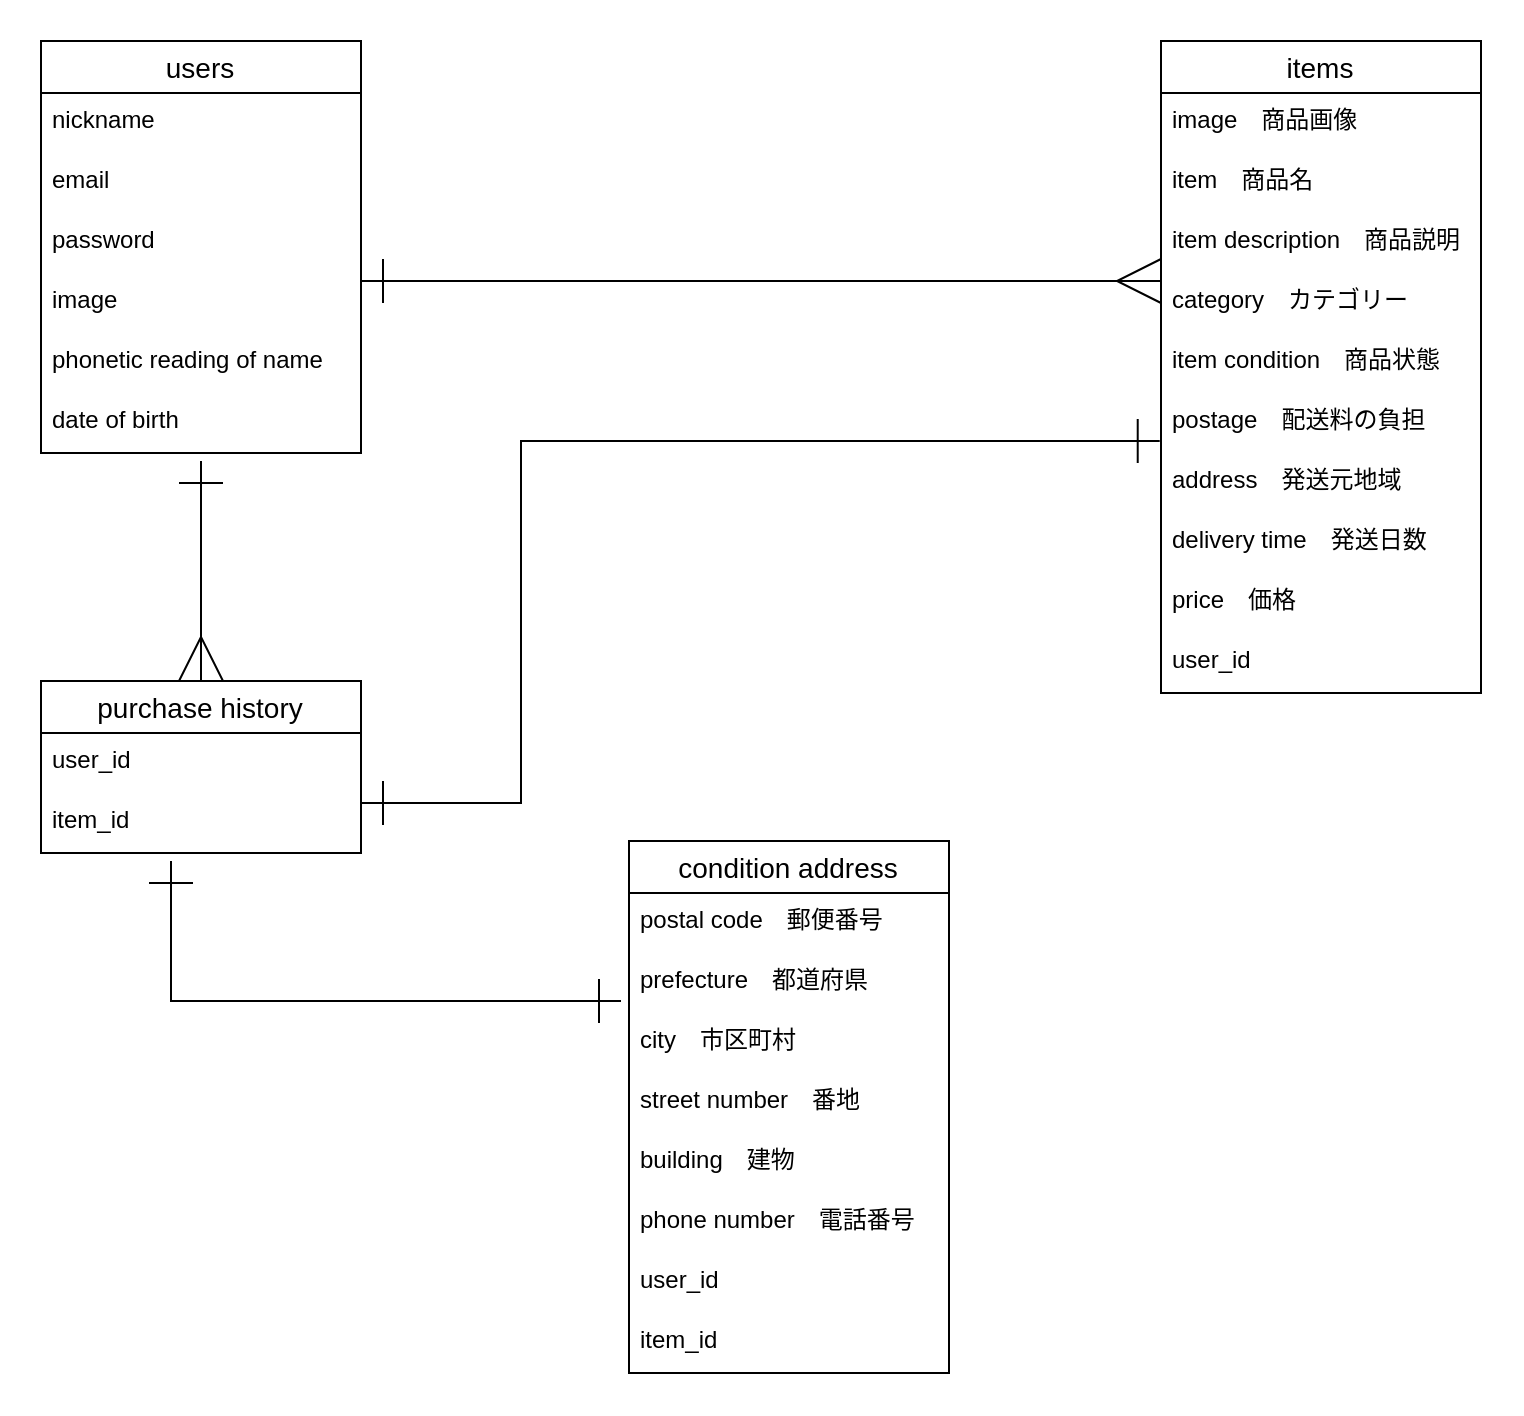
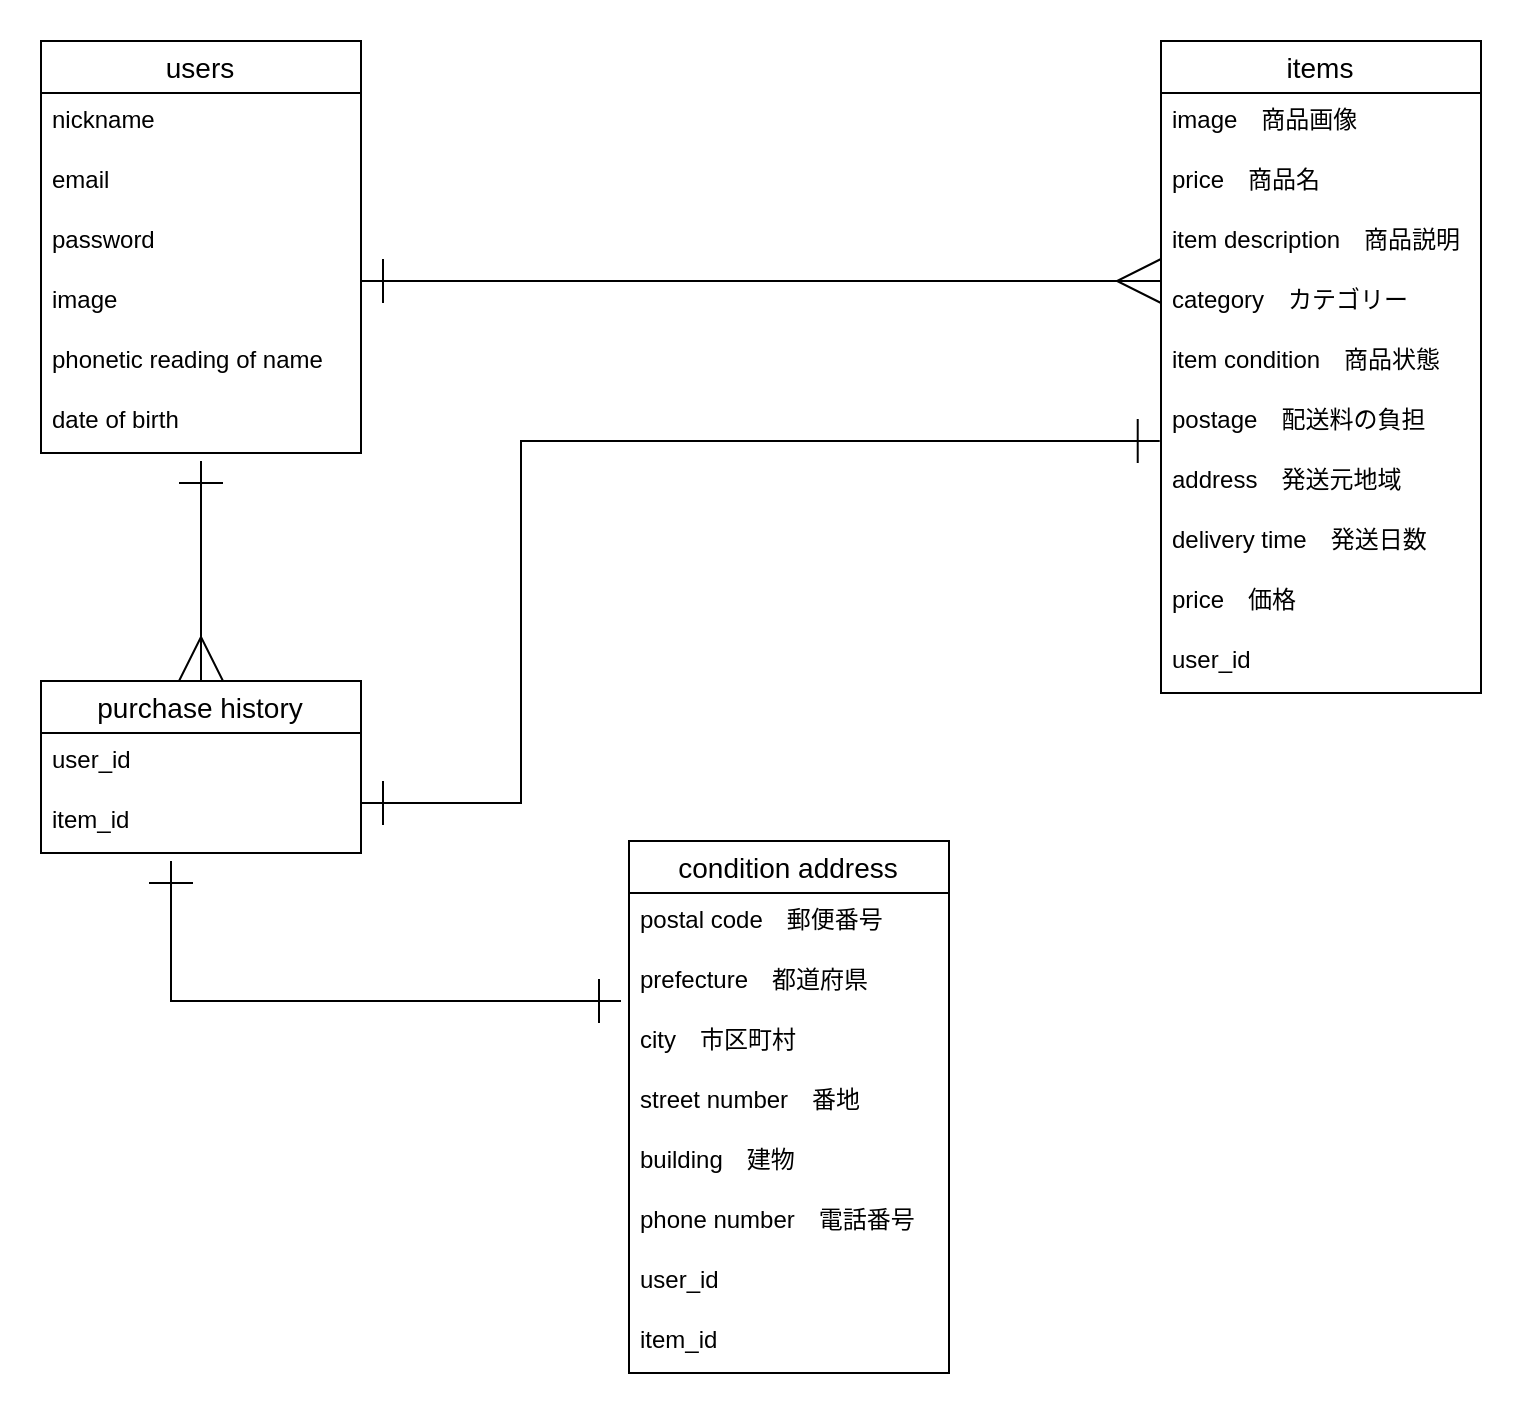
  <mxCell id="0" />
  <mxCell id="1" parent="0" />
  <mxCell id="2" value="users" style="swimlane;fontStyle=0;childLayout=stackLayout;horizontal=1;startSize=26;horizontalStack=0;resizeParent=1;resizeParentMax=0;resizeLast=0;collapsible=1;marginBottom=0;align=center;fontSize=14;" parent="1" vertex="1"><mxGeometry x="20" y="20" width="160" height="206" as="geometry" /></mxCell>
  <mxCell id="3" value="nickname" style="text;strokeColor=none;fillColor=none;spacingLeft=4;spacingRight=4;overflow=hidden;rotatable=0;points=[[0,0.5],[1,0.5]];portConstraint=eastwest;fontSize=12;" parent="2" vertex="1"><mxGeometry y="26" width="160" height="30" as="geometry" /></mxCell>
  <mxCell id="4" value="email" style="text;strokeColor=none;fillColor=none;spacingLeft=4;spacingRight=4;overflow=hidden;rotatable=0;points=[[0,0.5],[1,0.5]];portConstraint=eastwest;fontSize=12;" parent="2" vertex="1"><mxGeometry y="56" width="160" height="30" as="geometry" /></mxCell>
  <mxCell id="5" value="password" style="text;strokeColor=none;fillColor=none;spacingLeft=4;spacingRight=4;overflow=hidden;rotatable=0;points=[[0,0.5],[1,0.5]];portConstraint=eastwest;fontSize=12;" parent="2" vertex="1"><mxGeometry y="86" width="160" height="30" as="geometry" /></mxCell>
  <mxCell id="6" value="image" style="text;strokeColor=none;fillColor=none;spacingLeft=4;spacingRight=4;overflow=hidden;rotatable=0;points=[[0,0.5],[1,0.5]];portConstraint=eastwest;fontSize=12;" parent="2" vertex="1"><mxGeometry y="116" width="160" height="30" as="geometry" /></mxCell>
  <mxCell id="7" value="phonetic reading of name" style="text;strokeColor=none;fillColor=none;spacingLeft=4;spacingRight=4;overflow=hidden;rotatable=0;points=[[0,0.5],[1,0.5]];portConstraint=eastwest;fontSize=12;" parent="2" vertex="1"><mxGeometry y="146" width="160" height="30" as="geometry" /></mxCell>
  <mxCell id="8" value="date of birth" style="text;strokeColor=none;fillColor=none;spacingLeft=4;spacingRight=4;overflow=hidden;rotatable=0;points=[[0,0.5],[1,0.5]];portConstraint=eastwest;fontSize=12;" parent="2" vertex="1"><mxGeometry y="176" width="160" height="30" as="geometry" /></mxCell>
  <mxCell id="9" value="items" style="swimlane;fontStyle=0;childLayout=stackLayout;horizontal=1;startSize=26;horizontalStack=0;resizeParent=1;resizeParentMax=0;resizeLast=0;collapsible=1;marginBottom=0;align=center;fontSize=14;" parent="1" vertex="1"><mxGeometry x="580" y="20" width="160" height="326" as="geometry" /></mxCell>
  <mxCell id="10" value="image　商品画像" style="text;strokeColor=none;fillColor=none;spacingLeft=4;spacingRight=4;overflow=hidden;rotatable=0;points=[[0,0.5],[1,0.5]];portConstraint=eastwest;fontSize=12;" parent="9" vertex="1"><mxGeometry y="26" width="160" height="30" as="geometry" /></mxCell>
- <mxCell id="11" value="item　商品名" style="text;strokeColor=none;fillColor=none;spacingLeft=4;spacingRight=4;overflow=hidden;rotatable=0;points=[[0,0.5],[1,0.5]];portConstraint=eastwest;fontSize=12;" parent="9" vertex="1"><mxGeometry y="56" width="160" height="30" as="geometry" /></mxCell>
+ <mxCell id="11" value="price　商品名" style="text;strokeColor=none;fillColor=none;spacingLeft=4;spacingRight=4;overflow=hidden;rotatable=0;points=[[0,0.5],[1,0.5]];portConstraint=eastwest;fontSize=12;" parent="9" vertex="1"><mxGeometry y="56" width="160" height="30" as="geometry" /></mxCell>
  <mxCell id="12" value="item description　商品説明" style="text;strokeColor=none;fillColor=none;spacingLeft=4;spacingRight=4;overflow=hidden;rotatable=0;points=[[0,0.5],[1,0.5]];portConstraint=eastwest;fontSize=12;" parent="9" vertex="1"><mxGeometry y="86" width="160" height="30" as="geometry" /></mxCell>
  <mxCell id="13" value="category　カテゴリー" style="text;strokeColor=none;fillColor=none;spacingLeft=4;spacingRight=4;overflow=hidden;rotatable=0;points=[[0,0.5],[1,0.5]];portConstraint=eastwest;fontSize=12;" parent="9" vertex="1"><mxGeometry y="116" width="160" height="30" as="geometry" /></mxCell>
  <mxCell id="14" value="item condition　商品状態" style="text;strokeColor=none;fillColor=none;spacingLeft=4;spacingRight=4;overflow=hidden;rotatable=0;points=[[0,0.5],[1,0.5]];portConstraint=eastwest;fontSize=12;" parent="9" vertex="1"><mxGeometry y="146" width="160" height="30" as="geometry" /></mxCell>
  <mxCell id="15" value="postage　配送料の負担" style="text;strokeColor=none;fillColor=none;spacingLeft=4;spacingRight=4;overflow=hidden;rotatable=0;points=[[0,0.5],[1,0.5]];portConstraint=eastwest;fontSize=12;" parent="9" vertex="1"><mxGeometry y="176" width="160" height="30" as="geometry" /></mxCell>
  <mxCell id="16" value=" address　発送元地域" style="text;strokeColor=none;fillColor=none;spacingLeft=4;spacingRight=4;overflow=hidden;rotatable=0;points=[[0,0.5],[1,0.5]];portConstraint=eastwest;fontSize=12;" parent="9" vertex="1"><mxGeometry y="206" width="160" height="30" as="geometry" /></mxCell>
  <mxCell id="17" value="delivery time　発送日数" style="text;strokeColor=none;fillColor=none;spacingLeft=4;spacingRight=4;overflow=hidden;rotatable=0;points=[[0,0.5],[1,0.5]];portConstraint=eastwest;fontSize=12;" parent="9" vertex="1"><mxGeometry y="236" width="160" height="30" as="geometry" /></mxCell>
  <mxCell id="18" value="price　価格" style="text;strokeColor=none;fillColor=none;spacingLeft=4;spacingRight=4;overflow=hidden;rotatable=0;points=[[0,0.5],[1,0.5]];portConstraint=eastwest;fontSize=12;" parent="9" vertex="1"><mxGeometry y="266" width="160" height="30" as="geometry" /></mxCell>
  <mxCell id="19" value="user_id" style="text;strokeColor=none;fillColor=none;spacingLeft=4;spacingRight=4;overflow=hidden;rotatable=0;points=[[0,0.5],[1,0.5]];portConstraint=eastwest;fontSize=12;" parent="9" vertex="1"><mxGeometry y="296" width="160" height="30" as="geometry" /></mxCell>
  <mxCell id="20" value="purchase history" style="swimlane;fontStyle=0;childLayout=stackLayout;horizontal=1;startSize=26;horizontalStack=0;resizeParent=1;resizeParentMax=0;resizeLast=0;collapsible=1;marginBottom=0;align=center;fontSize=14;" parent="1" vertex="1"><mxGeometry x="20" y="340" width="160" height="86" as="geometry" /></mxCell>
  <mxCell id="21" value="user_id" style="text;strokeColor=none;fillColor=none;spacingLeft=4;spacingRight=4;overflow=hidden;rotatable=0;points=[[0,0.5],[1,0.5]];portConstraint=eastwest;fontSize=12;" parent="20" vertex="1"><mxGeometry y="26" width="160" height="30" as="geometry" /></mxCell>
  <mxCell id="22" value="item_id" style="text;strokeColor=none;fillColor=none;spacingLeft=4;spacingRight=4;overflow=hidden;rotatable=0;points=[[0,0.5],[1,0.5]];portConstraint=eastwest;fontSize=12;" parent="20" vertex="1"><mxGeometry y="56" width="160" height="30" as="geometry" /></mxCell>
  <mxCell id="23" value="" style="endArrow=ERmany;html=1;rounded=0;startArrow=ERone;startFill=0;sourcePerimeterSpacing=0;startSize=20;endFill=0;endSize=20;" parent="1" edge="1"><mxGeometry relative="1" as="geometry"><mxPoint x="180" y="140" as="sourcePoint" /><mxPoint x="580" y="140" as="targetPoint" /></mxGeometry></mxCell>
  <mxCell id="24" value="" style="endArrow=ERmany;html=1;rounded=0;startSize=20;endSize=20;sourcePerimeterSpacing=0;entryX=0.5;entryY=0;entryDx=0;entryDy=0;startArrow=ERone;startFill=0;endFill=0;" parent="1" target="20" edge="1"><mxGeometry relative="1" as="geometry"><mxPoint x="100" y="230" as="sourcePoint" /><mxPoint x="250" y="260" as="targetPoint" /></mxGeometry></mxCell>
  <mxCell id="25" value="" style="endArrow=ERone;html=1;rounded=0;startSize=20;endSize=20;sourcePerimeterSpacing=0;exitX=-0.004;exitY=-0.2;exitDx=0;exitDy=0;exitPerimeter=0;startArrow=ERone;startFill=0;endFill=0;" parent="1" source="16" edge="1"><mxGeometry relative="1" as="geometry"><mxPoint x="570" y="230" as="sourcePoint" /><mxPoint x="180" y="401" as="targetPoint" /><Array as="points"><mxPoint x="260" y="220" /><mxPoint x="260" y="401" /></Array></mxGeometry></mxCell>
  <mxCell id="26" value="condition address" style="swimlane;fontStyle=0;childLayout=stackLayout;horizontal=1;startSize=26;horizontalStack=0;resizeParent=1;resizeParentMax=0;resizeLast=0;collapsible=1;marginBottom=0;align=center;fontSize=14;" parent="1" vertex="1"><mxGeometry x="314" y="420" width="160" height="266" as="geometry" /></mxCell>
  <mxCell id="27" value="postal code　郵便番号" style="text;strokeColor=none;fillColor=none;spacingLeft=4;spacingRight=4;overflow=hidden;rotatable=0;points=[[0,0.5],[1,0.5]];portConstraint=eastwest;fontSize=12;" parent="26" vertex="1"><mxGeometry y="26" width="160" height="30" as="geometry" /></mxCell>
  <mxCell id="28" value="prefecture　都道府県" style="text;strokeColor=none;fillColor=none;spacingLeft=4;spacingRight=4;overflow=hidden;rotatable=0;points=[[0,0.5],[1,0.5]];portConstraint=eastwest;fontSize=12;" parent="26" vertex="1"><mxGeometry y="56" width="160" height="30" as="geometry" /></mxCell>
  <mxCell id="29" value="city　市区町村" style="text;strokeColor=none;fillColor=none;spacingLeft=4;spacingRight=4;overflow=hidden;rotatable=0;points=[[0,0.5],[1,0.5]];portConstraint=eastwest;fontSize=12;" parent="26" vertex="1"><mxGeometry y="86" width="160" height="30" as="geometry" /></mxCell>
  <mxCell id="30" value="street number　番地" style="text;strokeColor=none;fillColor=none;spacingLeft=4;spacingRight=4;overflow=hidden;rotatable=0;points=[[0,0.5],[1,0.5]];portConstraint=eastwest;fontSize=12;" parent="26" vertex="1"><mxGeometry y="116" width="160" height="30" as="geometry" /></mxCell>
  <mxCell id="31" value="building　建物" style="text;strokeColor=none;fillColor=none;spacingLeft=4;spacingRight=4;overflow=hidden;rotatable=0;points=[[0,0.5],[1,0.5]];portConstraint=eastwest;fontSize=12;" parent="26" vertex="1"><mxGeometry y="146" width="160" height="30" as="geometry" /></mxCell>
  <mxCell id="32" value="phone number　電話番号" style="text;strokeColor=none;fillColor=none;spacingLeft=4;spacingRight=4;overflow=hidden;rotatable=0;points=[[0,0.5],[1,0.5]];portConstraint=eastwest;fontSize=12;" parent="26" vertex="1"><mxGeometry y="176" width="160" height="30" as="geometry" /></mxCell>
  <mxCell id="33" value="user_id" style="text;strokeColor=none;fillColor=none;spacingLeft=4;spacingRight=4;overflow=hidden;rotatable=0;points=[[0,0.5],[1,0.5]];portConstraint=eastwest;fontSize=12;" parent="26" vertex="1"><mxGeometry y="206" width="160" height="30" as="geometry" /></mxCell>
  <mxCell id="34" value="item_id" style="text;strokeColor=none;fillColor=none;spacingLeft=4;spacingRight=4;overflow=hidden;rotatable=0;points=[[0,0.5],[1,0.5]];portConstraint=eastwest;fontSize=12;" parent="26" vertex="1"><mxGeometry y="236" width="160" height="30" as="geometry" /></mxCell>
  <mxCell id="35" value="" style="endArrow=ERone;html=1;rounded=0;startSize=20;endSize=20;sourcePerimeterSpacing=0;startArrow=ERone;startFill=0;endFill=0;" parent="1" edge="1"><mxGeometry relative="1" as="geometry"><mxPoint x="85" y="430" as="sourcePoint" /><mxPoint x="310" y="500" as="targetPoint" /><Array as="points"><mxPoint x="85" y="500" /></Array></mxGeometry></mxCell>
